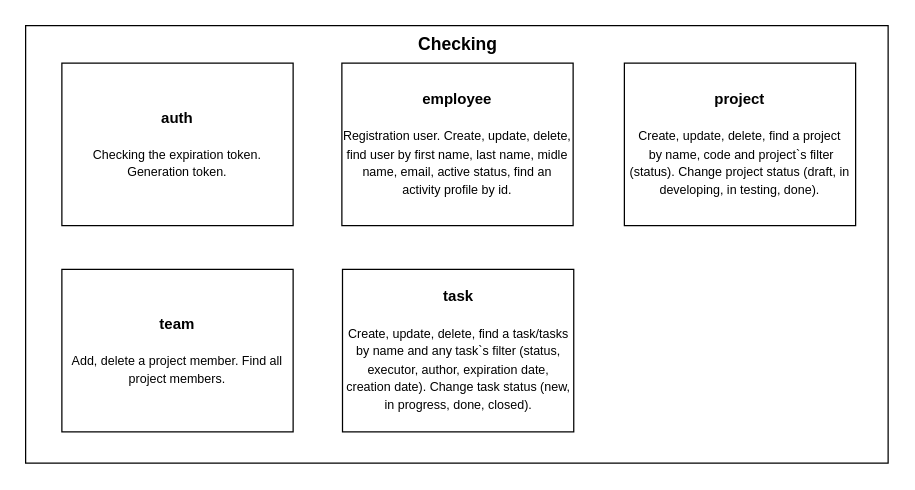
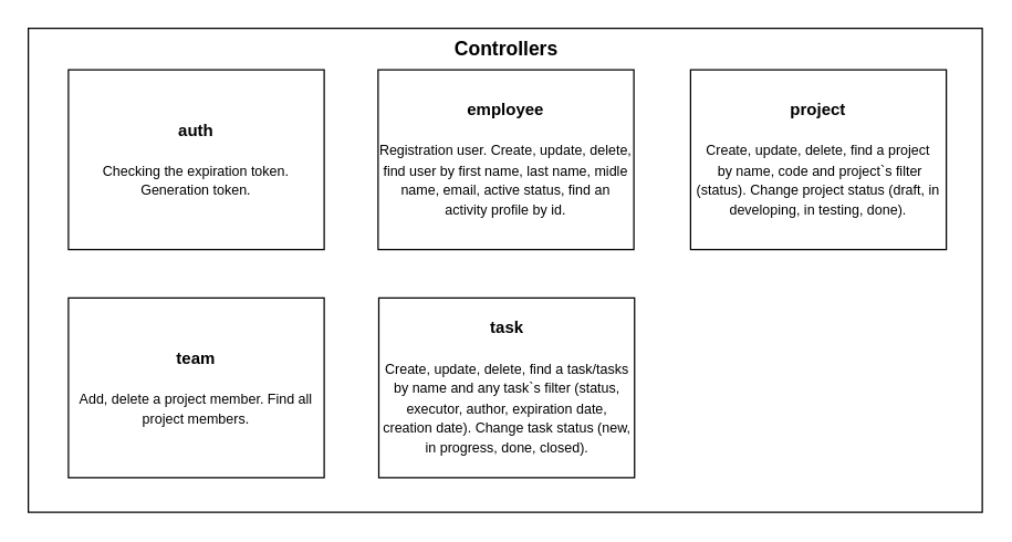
  <mxCell id="0" />
  <mxCell id="1" parent="0" />
  <mxCell id="2" value="" style="whiteSpace=wrap;html=1;" vertex="1" parent="1"><mxGeometry x="20" y="20" width="690" height="350" as="geometry" /></mxCell>
- <mxCell id="3" value="&lt;font style=&quot;&quot;&gt;&lt;span style=&quot;font-size: 14px;&quot;&gt;Checking&lt;/span&gt;&lt;br&gt;&lt;/font&gt;" style="text;html=1;strokeColor=none;fillColor=none;align=center;verticalAlign=middle;whiteSpace=wrap;rounded=0;fontStyle=1" vertex="1" parent="1"><mxGeometry x="241" y="20" width="250" height="30" as="geometry" /></mxCell>
+ <mxCell id="3" value="&lt;font style=&quot;&quot;&gt;&lt;span style=&quot;font-size: 14px;&quot;&gt;Controllers&lt;/span&gt;&lt;br&gt;&lt;/font&gt;" style="text;html=1;strokeColor=none;fillColor=none;align=center;verticalAlign=middle;whiteSpace=wrap;rounded=0;fontStyle=1" vertex="1" parent="1"><mxGeometry x="241" y="20" width="250" height="30" as="geometry" /></mxCell>
  <mxCell id="4" value="&lt;b&gt;auth&lt;/b&gt;&lt;font style=&quot;font-size: 10px;&quot;&gt;&lt;font color=&quot;#b3b3b3&quot;&gt;&lt;br&gt;&lt;/font&gt;&lt;br&gt;Checking the expiration token. Generation token.&lt;br&gt;&lt;/font&gt;" style="rounded=0;whiteSpace=wrap;html=1;" vertex="1" parent="1"><mxGeometry x="49" y="50" width="185" height="130" as="geometry" /></mxCell>
  <mxCell id="5" value="&lt;b&gt;employee&lt;/b&gt;&lt;font style=&quot;font-size: 10px;&quot;&gt;&lt;font color=&quot;#b3b3b3&quot;&gt;&lt;br&gt;&lt;/font&gt;&lt;br&gt;Registration user.&amp;nbsp;&lt;/font&gt;&lt;font style=&quot;font-size: 10px;&quot;&gt;Create, update, delete, find user by first name, last name, midle name, email, active status, find an activity profile by id.&lt;br&gt;&lt;/font&gt;" style="rounded=0;whiteSpace=wrap;html=1;" vertex="1" parent="1"><mxGeometry x="273" y="50" width="185" height="130" as="geometry" /></mxCell>
  <mxCell id="6" value="&lt;b&gt;project&lt;/b&gt;&lt;font style=&quot;font-size: 10px;&quot;&gt;&lt;font color=&quot;#b3b3b3&quot;&gt;&lt;br&gt;&lt;/font&gt;&lt;br&gt;&lt;/font&gt;&lt;font style=&quot;font-size: 10px;&quot;&gt;Create, update, delete, find a project&lt;br&gt;&amp;nbsp;by name, code and project`s filter (status). Change project status (draft, in developing, in testing, done).&lt;br&gt;&lt;/font&gt;" style="rounded=0;whiteSpace=wrap;html=1;" vertex="1" parent="1"><mxGeometry x="499" y="50" width="185" height="130" as="geometry" /></mxCell>
  <mxCell id="7" value="&lt;b&gt;team&lt;/b&gt;&lt;font style=&quot;font-size: 10px;&quot;&gt;&lt;font color=&quot;#b3b3b3&quot;&gt;&lt;br&gt;&lt;/font&gt;&lt;br&gt;&lt;/font&gt;&lt;font style=&quot;font-size: 10px;&quot;&gt;Add, delete a project member. Find all project members.&lt;br&gt;&lt;/font&gt;" style="rounded=0;whiteSpace=wrap;html=1;" vertex="1" parent="1"><mxGeometry x="49" y="215" width="185" height="130" as="geometry" /></mxCell>
  <mxCell id="8" value="&lt;b&gt;task&lt;/b&gt;&lt;font style=&quot;font-size: 10px;&quot;&gt;&lt;font color=&quot;#b3b3b3&quot;&gt;&lt;br&gt;&lt;/font&gt;&lt;br&gt;&lt;/font&gt;&lt;font style=&quot;font-size: 10px;&quot;&gt;Create, update, delete, find a task/tasks by name and any task`s filter (status, executor, author, expiration date, creation date). Change task status (new, in progress, done, closed).&lt;br&gt;&lt;/font&gt;" style="rounded=0;whiteSpace=wrap;html=1;" vertex="1" parent="1"><mxGeometry x="273.5" y="215" width="185" height="130" as="geometry" /></mxCell>
